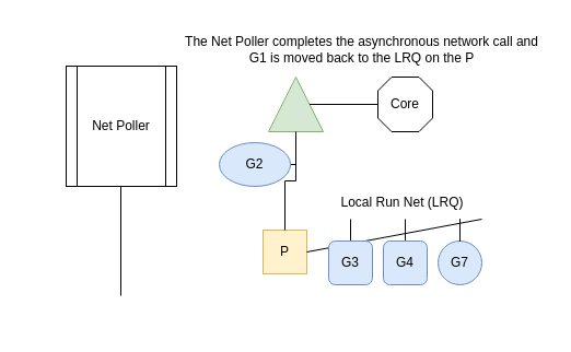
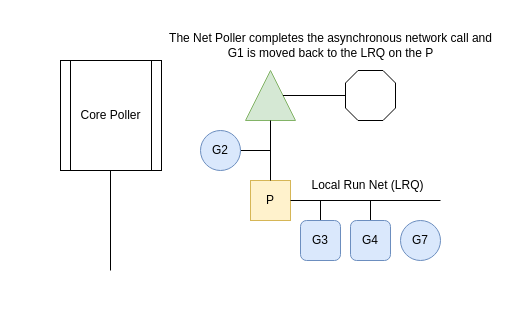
  <mxCell id="0" />
  <mxCell id="1" parent="0" />
  <mxCell id="2" value="" style="rounded=0;whiteSpace=wrap;html=1;strokeColor=none;fillColor=none;" vertex="1" parent="1"><mxGeometry x="20" y="20" width="480" height="280" as="geometry" /></mxCell>
  <mxCell id="3" value="" style="group" vertex="1" connectable="0" parent="1"><mxGeometry x="245" y="70" width="50" height="50" as="geometry" /></mxCell>
  <mxCell id="4" value="" style="verticalLabelPosition=bottom;verticalAlign=top;html=1;shape=mxgraph.basic.acute_triangle;dx=0.5;fillColor=#d5e8d4;strokeColor=#82b366;" vertex="1" parent="3"><mxGeometry width="50" height="50" as="geometry" /></mxCell>
  <mxCell id="5" style="edgeStyle=orthogonalEdgeStyle;rounded=0;orthogonalLoop=1;jettySize=auto;html=1;exitX=1;exitY=0.5;exitDx=0;exitDy=0;endArrow=none;endFill=0;" edge="1" parent="1" source="6"><mxGeometry relative="1" as="geometry"><mxPoint x="270" y="150" as="targetPoint" /></mxGeometry></mxCell>
- <mxCell id="6" value="G2" style="ellipse;whiteSpace=wrap;html=1;aspect=fixed;fillColor=#dae8fc;strokeColor=#6c8ebf;" vertex="1" parent="1"><mxGeometry x="200" y="130" width="65" height="40" as="geometry" /></mxCell>
- <mxCell id="7" value="P" style="whiteSpace=wrap;html=1;aspect=fixed;fillColor=#fff2cc;strokeColor=#d6b656;" vertex="1" parent="1"><mxGeometry x="240" y="210" width="40" height="40" as="geometry" /></mxCell>
+ <mxCell id="6" value="G2" style="ellipse;whiteSpace=wrap;html=1;aspect=fixed;fillColor=#dae8fc;strokeColor=#6c8ebf;" vertex="1" parent="1"><mxGeometry x="200" y="130" width="40" height="40" as="geometry" /></mxCell>
+ <mxCell id="7" value="P" style="whiteSpace=wrap;html=1;aspect=fixed;fillColor=#fff2cc;strokeColor=#d6b656;" vertex="1" parent="1"><mxGeometry x="250" y="180" width="40" height="40" as="geometry" /></mxCell>
  <mxCell id="8" style="edgeStyle=orthogonalEdgeStyle;rounded=0;orthogonalLoop=1;jettySize=auto;html=1;exitX=0.5;exitY=1;exitDx=0;exitDy=0;exitPerimeter=0;entryX=0.5;entryY=0;entryDx=0;entryDy=0;endArrow=none;endFill=0;" edge="1" parent="1" source="4" target="7"><mxGeometry relative="1" as="geometry" /></mxCell>
  <mxCell id="9" value="" style="endArrow=none;html=1;rounded=0;exitX=1;exitY=0.5;exitDx=0;exitDy=0;" edge="1" parent="1" source="7"><mxGeometry width="50" height="50" relative="1" as="geometry"><mxPoint x="420" y="300" as="sourcePoint" /><mxPoint x="440" y="200" as="targetPoint" /></mxGeometry></mxCell>
  <mxCell id="10" style="edgeStyle=orthogonalEdgeStyle;rounded=0;orthogonalLoop=1;jettySize=auto;html=1;exitX=0.5;exitY=0;exitDx=0;exitDy=0;endArrow=none;endFill=0;" edge="1" parent="1" source="11"><mxGeometry relative="1" as="geometry"><mxPoint x="320" y="200" as="targetPoint" /></mxGeometry></mxCell>
  <mxCell id="11" value="G3" style="whiteSpace=wrap;html=1;aspect=fixed;fillColor=#dae8fc;strokeColor=#6c8ebf;rounded=1;" vertex="1" parent="1"><mxGeometry x="300" y="220" width="40" height="40" as="geometry" /></mxCell>
  <mxCell id="12" style="edgeStyle=orthogonalEdgeStyle;rounded=0;orthogonalLoop=1;jettySize=auto;html=1;exitX=0.5;exitY=0;exitDx=0;exitDy=0;endArrow=none;endFill=0;" edge="1" parent="1" source="13"><mxGeometry relative="1" as="geometry"><mxPoint x="370" y="200" as="targetPoint" /></mxGeometry></mxCell>
  <mxCell id="13" value="G4" style="whiteSpace=wrap;html=1;aspect=fixed;fillColor=#dae8fc;strokeColor=#6c8ebf;rounded=1;" vertex="1" parent="1"><mxGeometry x="350" y="220" width="40" height="40" as="geometry" /></mxCell>
  <mxCell id="14" value="G7" style="ellipse;whiteSpace=wrap;html=1;aspect=fixed;fillColor=#dae8fc;strokeColor=#6c8ebf;" vertex="1" parent="1"><mxGeometry x="400" y="220" width="40" height="40" as="geometry" /></mxCell>
  <mxCell id="15" value="Local Run Net (LRQ)" style="text;html=1;align=center;verticalAlign=middle;whiteSpace=wrap;rounded=0;" vertex="1" parent="1"><mxGeometry x="295" y="170" width="145" height="30" as="geometry" /></mxCell>
  <mxCell id="16" value="" style="verticalLabelPosition=bottom;verticalAlign=top;html=1;shape=mxgraph.basic.polygon;polyCoords=[[0.25,0],[0.75,0],[1,0.25],[1,0.75],[0.75,1],[0.25,1],[0,0.75],[0,0.25]];polyline=0;" vertex="1" parent="1"><mxGeometry x="345" y="70" width="50" height="50" as="geometry" /></mxCell>
  <mxCell id="17" value="" style="endArrow=none;html=1;rounded=0;exitX=0;exitY=0;exitDx=37.5;exitDy=25;exitPerimeter=0;" edge="1" parent="1" source="4" target="16"><mxGeometry width="50" height="50" relative="1" as="geometry"><mxPoint x="310" y="110" as="sourcePoint" /><mxPoint x="320" y="80" as="targetPoint" /></mxGeometry></mxCell>
- <mxCell id="18" value="Core" style="text;html=1;align=center;verticalAlign=middle;whiteSpace=wrap;rounded=0;" vertex="1" parent="1"><mxGeometry x="350" y="80" width="40" height="30" as="geometry" /></mxCell>
- <mxCell id="19" value="Net Poller" style="shape=process;whiteSpace=wrap;html=1;backgroundOutline=1;" vertex="1" parent="1"><mxGeometry x="60" y="60" width="101" height="110" as="geometry" /></mxCell>
+ <mxCell id="19" value="Core Poller" style="shape=process;whiteSpace=wrap;html=1;backgroundOutline=1;" vertex="1" parent="1"><mxGeometry x="60" y="60" width="101" height="110" as="geometry" /></mxCell>
  <mxCell id="20" value="" style="endArrow=none;html=1;rounded=0;" edge="1" parent="1"><mxGeometry width="50" height="50" relative="1" as="geometry"><mxPoint x="110" y="270" as="sourcePoint" /><mxPoint x="110" y="170" as="targetPoint" /></mxGeometry></mxCell>
  <mxCell id="21" value="The Net Poller completes the asynchronous network call and G1 is moved back to the LRQ on the P" style="text;html=1;align=center;verticalAlign=middle;whiteSpace=wrap;rounded=0;" vertex="1" parent="1"><mxGeometry x="161" y="30" width="339" height="30" as="geometry" /></mxCell>
- <mxCell id="22" style="edgeStyle=orthogonalEdgeStyle;rounded=0;orthogonalLoop=1;jettySize=auto;html=1;entryX=0.862;entryY=1;entryDx=0;entryDy=0;entryPerimeter=0;endArrow=none;endFill=0;" edge="1" parent="1" source="14" target="15"><mxGeometry relative="1" as="geometry" /></mxCell>
